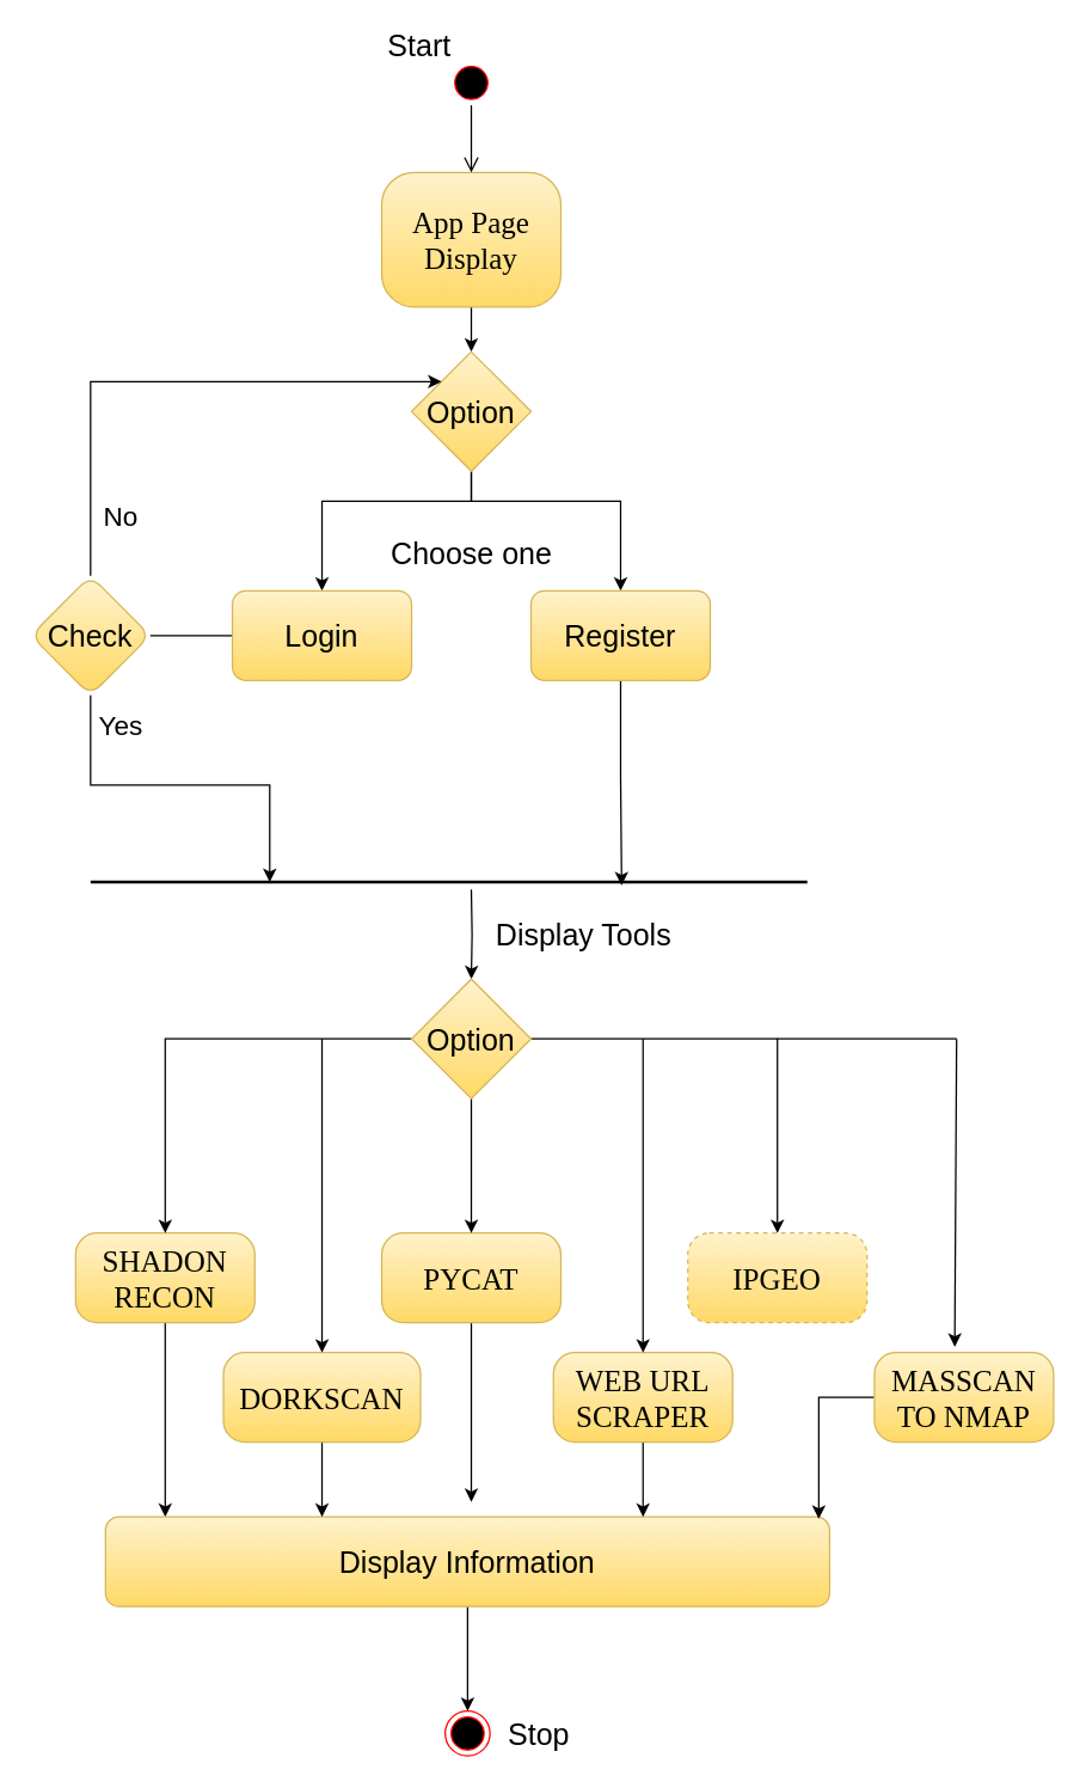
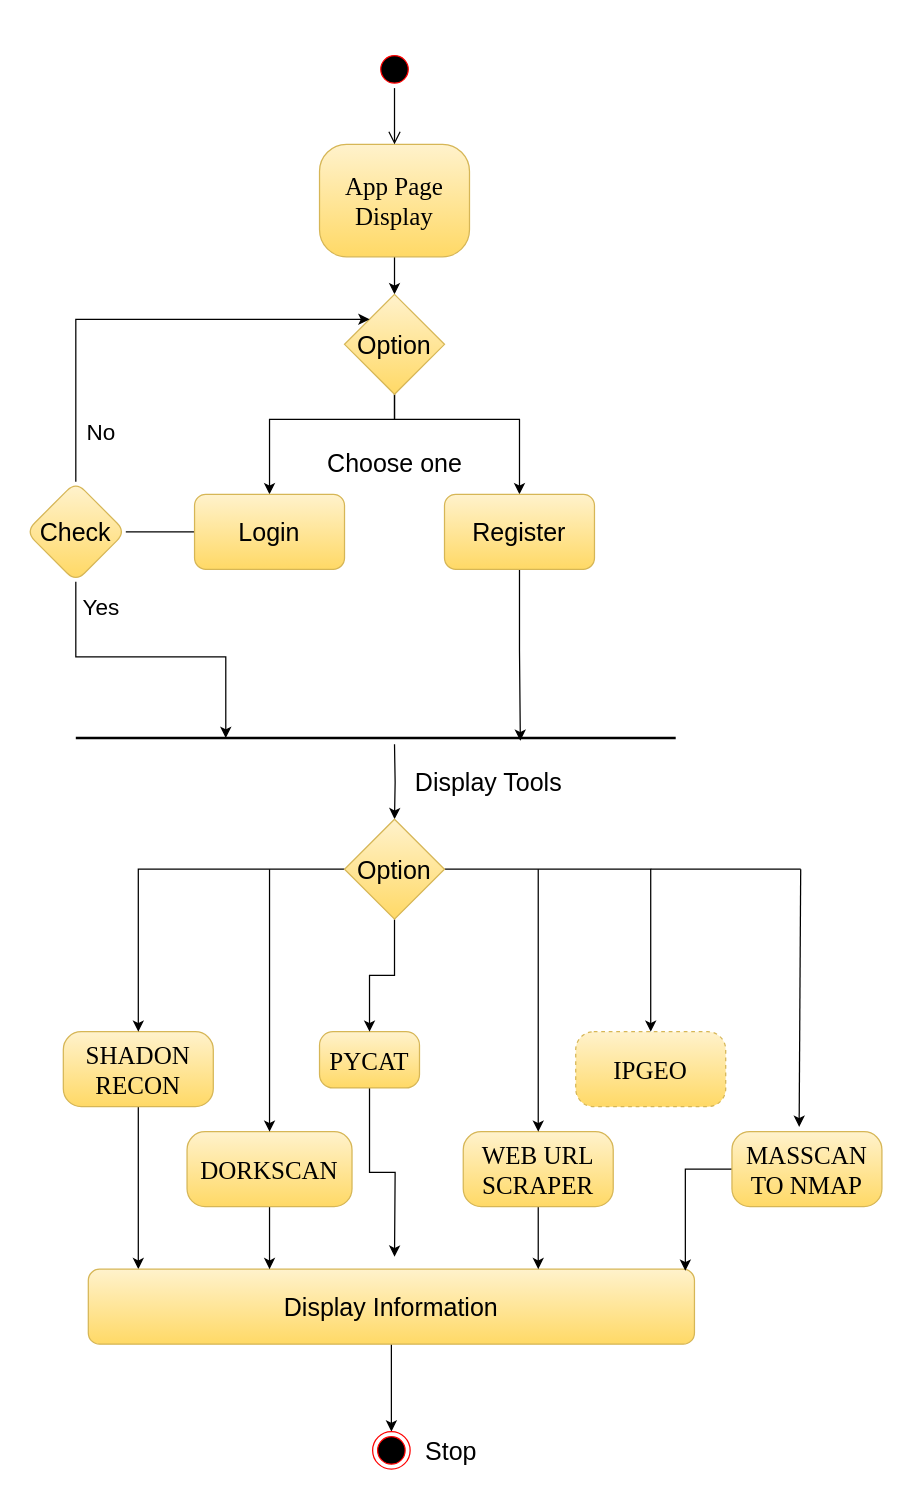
  <mxCell id="0" />
  <mxCell id="1" parent="0" />
  <mxCell id="2" value="" style="ellipse;html=1;shape=startState;fillColor=#000000;strokeColor=#ff0000;rounded=1;shadow=0;comic=0;labelBackgroundColor=none;fontFamily=Verdana;fontSize=12;fontColor=#000000;align=center;direction=south;strokeWidth=1;perimeterSpacing=0;" vertex="1" parent="1"><mxGeometry x="300" y="40" width="30" height="30" as="geometry" /></mxCell>
  <mxCell id="3" style="edgeStyle=orthogonalEdgeStyle;rounded=0;orthogonalLoop=1;jettySize=auto;html=1;fontSize=20;" edge="1" parent="1" source="4"><mxGeometry relative="1" as="geometry"><mxPoint x="110" y="1015" as="targetPoint" /></mxGeometry></mxCell>
  <mxCell id="4" value="&lt;span style=&quot;font-size: 20px;&quot;&gt;SHADON RECON&lt;/span&gt;" style="rounded=1;whiteSpace=wrap;html=1;arcSize=24;fillColor=#fff2cc;strokeColor=#d6b656;shadow=0;comic=0;labelBackgroundColor=none;fontFamily=Verdana;fontSize=12;align=center;gradientColor=#ffd966;" vertex="1" parent="1"><mxGeometry x="50" y="825" width="120" height="60" as="geometry" /></mxCell>
  <mxCell id="5" value="" style="edgeStyle=orthogonalEdgeStyle;rounded=0;orthogonalLoop=1;jettySize=auto;html=1;fontSize=20;" edge="1" parent="1" source="6" target="14"><mxGeometry relative="1" as="geometry"><Array as="points"><mxPoint x="315" y="205" /><mxPoint x="315" y="205" /></Array></mxGeometry></mxCell>
  <mxCell id="6" value="&lt;font style=&quot;font-size: 20px&quot;&gt;App Page Display&lt;/font&gt;" style="rounded=1;whiteSpace=wrap;html=1;arcSize=24;fillColor=#fff2cc;strokeColor=#d6b656;shadow=0;comic=0;labelBackgroundColor=none;fontFamily=Verdana;fontSize=12;align=center;gradientColor=#ffd966;" vertex="1" parent="1"><mxGeometry x="255" y="115" width="120" height="90" as="geometry" /></mxCell>
  <mxCell id="7" value="" style="edgeStyle=orthogonalEdgeStyle;rounded=0;orthogonalLoop=1;jettySize=auto;html=1;fontSize=20;" edge="1" parent="1" target="24"><mxGeometry relative="1" as="geometry"><mxPoint x="315" y="595" as="sourcePoint" /></mxGeometry></mxCell>
  <mxCell id="8" value="&lt;font style=&quot;font-size: 20px&quot;&gt;IPGEO&lt;/font&gt;" style="rounded=1;whiteSpace=wrap;html=1;arcSize=24;fillColor=#fff2cc;strokeColor=#d6b656;shadow=0;comic=0;labelBackgroundColor=none;fontFamily=Verdana;fontSize=12;align=center;gradientColor=#ffd966;dashed=1;" vertex="1" parent="1"><mxGeometry x="460" y="825" width="120" height="60" as="geometry" /></mxCell>
  <mxCell id="9" style="edgeStyle=orthogonalEdgeStyle;rounded=0;orthogonalLoop=1;jettySize=auto;html=1;fontSize=18;" edge="1" parent="1" source="10"><mxGeometry relative="1" as="geometry"><mxPoint x="315" y="1005" as="targetPoint" /></mxGeometry></mxCell>
- <mxCell id="10" value="&lt;font style=&quot;font-size: 20px&quot;&gt;PYCAT&lt;/font&gt;" style="rounded=1;whiteSpace=wrap;html=1;arcSize=24;fillColor=#fff2cc;strokeColor=#d6b656;shadow=0;comic=0;labelBackgroundColor=none;fontFamily=Verdana;fontSize=12;align=center;gradientColor=#ffd966;" vertex="1" parent="1"><mxGeometry x="255" y="825" width="120" height="60" as="geometry" /></mxCell>
+ <mxCell id="10" value="&lt;font style=&quot;font-size: 20px&quot;&gt;PYCAT&lt;/font&gt;" style="rounded=1;whiteSpace=wrap;html=1;arcSize=24;fillColor=#fff2cc;strokeColor=#d6b656;shadow=0;comic=0;labelBackgroundColor=none;fontFamily=Verdana;fontSize=12;align=center;gradientColor=#ffd966;" vertex="1" parent="1"><mxGeometry x="255" y="825" width="80" height="45" as="geometry" /></mxCell>
  <mxCell id="11" style="edgeStyle=orthogonalEdgeStyle;html=1;labelBackgroundColor=none;endArrow=open;endSize=8;strokeColor=#000000;fontFamily=Verdana;fontSize=12;align=left;" edge="1" parent="1" source="2" target="6"><mxGeometry relative="1" as="geometry" /></mxCell>
  <mxCell id="12" style="edgeStyle=orthogonalEdgeStyle;rounded=0;orthogonalLoop=1;jettySize=auto;html=1;entryX=0.5;entryY=0;entryDx=0;entryDy=0;fontSize=20;" edge="1" parent="1" source="14" target="19"><mxGeometry relative="1" as="geometry"><Array as="points"><mxPoint x="315" y="335" /><mxPoint x="215" y="335" /></Array></mxGeometry></mxCell>
  <mxCell id="13" style="edgeStyle=orthogonalEdgeStyle;rounded=0;orthogonalLoop=1;jettySize=auto;html=1;entryX=0.5;entryY=0;entryDx=0;entryDy=0;fontSize=20;" edge="1" parent="1" source="14" target="17"><mxGeometry relative="1" as="geometry"><Array as="points"><mxPoint x="315" y="335" /><mxPoint x="415" y="335" /></Array></mxGeometry></mxCell>
  <mxCell id="14" value="&lt;font style=&quot;font-size: 20px&quot;&gt;Option&lt;/font&gt;" style="rhombus;whiteSpace=wrap;html=1;fillColor=#fff2cc;strokeColor=#d6b656;gradientColor=#ffd966;" vertex="1" parent="1"><mxGeometry x="275" y="235" width="80" height="80" as="geometry" /></mxCell>
- <mxCell id="15" value="&lt;font style=&quot;font-size: 20px&quot;&gt;Start&lt;/font&gt;" style="text;html=1;align=center;verticalAlign=middle;resizable=0;points=[];autosize=1;strokeColor=none;fillColor=none;" vertex="1" parent="1"><mxGeometry x="250" y="20" width="60" height="20" as="geometry" /></mxCell>
  <mxCell id="16" style="edgeStyle=orthogonalEdgeStyle;rounded=0;orthogonalLoop=1;jettySize=auto;html=1;exitX=0.5;exitY=1;exitDx=0;exitDy=0;entryX=0.741;entryY=0.723;entryDx=0;entryDy=0;entryPerimeter=0;fontSize=18;" edge="1" parent="1" source="17" target="34"><mxGeometry relative="1" as="geometry" /></mxCell>
  <mxCell id="17" value="Register" style="rounded=1;whiteSpace=wrap;html=1;fontSize=20;fillColor=#fff2cc;gradientColor=#ffd966;strokeColor=#d6b656;" vertex="1" parent="1"><mxGeometry x="355" y="395" width="120" height="60" as="geometry" /></mxCell>
  <mxCell id="18" value="" style="edgeStyle=orthogonalEdgeStyle;rounded=0;orthogonalLoop=1;jettySize=auto;html=1;endArrow=none;" edge="1" parent="1" source="19" target="31"><mxGeometry relative="1" as="geometry" /></mxCell>
  <mxCell id="19" value="Login" style="rounded=1;whiteSpace=wrap;html=1;fontSize=20;fillColor=#fff2cc;gradientColor=#ffd966;strokeColor=#d6b656;" vertex="1" parent="1"><mxGeometry x="155" y="395" width="120" height="60" as="geometry" /></mxCell>
  <mxCell id="20" value="Choose one" style="text;html=1;align=center;verticalAlign=middle;resizable=0;points=[];autosize=1;strokeColor=none;fillColor=none;fontSize=20;" vertex="1" parent="1"><mxGeometry x="255" y="355" width="120" height="30" as="geometry" /></mxCell>
  <mxCell id="21" value="" style="edgeStyle=orthogonalEdgeStyle;rounded=0;orthogonalLoop=1;jettySize=auto;html=1;fontSize=20;" edge="1" parent="1" source="24" target="10"><mxGeometry relative="1" as="geometry" /></mxCell>
  <mxCell id="22" style="edgeStyle=orthogonalEdgeStyle;rounded=0;orthogonalLoop=1;jettySize=auto;html=1;entryX=0.5;entryY=0;entryDx=0;entryDy=0;fontSize=20;" edge="1" parent="1" source="24" target="8"><mxGeometry relative="1" as="geometry"><Array as="points"><mxPoint x="520" y="695" /></Array></mxGeometry></mxCell>
  <mxCell id="23" style="edgeStyle=orthogonalEdgeStyle;rounded=0;orthogonalLoop=1;jettySize=auto;html=1;entryX=0.5;entryY=0;entryDx=0;entryDy=0;fontSize=20;" edge="1" parent="1" source="24" target="4"><mxGeometry relative="1" as="geometry" /></mxCell>
  <mxCell id="24" value="&lt;font style=&quot;font-size: 20px&quot;&gt;Option&lt;/font&gt;" style="rhombus;whiteSpace=wrap;html=1;fillColor=#fff2cc;strokeColor=#d6b656;gradientColor=#ffd966;" vertex="1" parent="1"><mxGeometry x="275" y="655" width="80" height="80" as="geometry" /></mxCell>
  <mxCell id="25" value="Display Tools" style="text;html=1;align=center;verticalAlign=middle;resizable=0;points=[];autosize=1;strokeColor=none;fillColor=none;fontSize=20;" vertex="1" parent="1"><mxGeometry x="320" y="605" width="140" height="40" as="geometry" /></mxCell>
  <mxCell id="26" style="edgeStyle=orthogonalEdgeStyle;rounded=0;orthogonalLoop=1;jettySize=auto;html=1;fontSize=18;" edge="1" parent="1" source="27" target="45"><mxGeometry relative="1" as="geometry" /></mxCell>
  <mxCell id="27" value="Display Information" style="rounded=1;whiteSpace=wrap;html=1;fontSize=20;strokeWidth=1;fillColor=#fff2cc;gradientColor=#ffd966;strokeColor=#d6b656;" vertex="1" parent="1"><mxGeometry x="70" y="1015" width="485" height="60" as="geometry" /></mxCell>
  <mxCell id="28" value="Stop" style="text;html=1;align=center;verticalAlign=middle;resizable=0;points=[];autosize=1;strokeColor=none;fillColor=none;fontSize=20;" vertex="1" parent="1"><mxGeometry x="330" y="1145" width="60" height="30" as="geometry" /></mxCell>
  <mxCell id="29" style="edgeStyle=orthogonalEdgeStyle;rounded=0;orthogonalLoop=1;jettySize=auto;html=1;entryX=0;entryY=0;entryDx=0;entryDy=0;" edge="1" parent="1" source="31" target="14"><mxGeometry relative="1" as="geometry"><mxPoint x="60" y="275" as="targetPoint" /><Array as="points"><mxPoint x="60" y="255" /></Array></mxGeometry></mxCell>
  <mxCell id="30" style="edgeStyle=orthogonalEdgeStyle;rounded=0;orthogonalLoop=1;jettySize=auto;html=1;entryX=0.25;entryY=0.5;entryDx=0;entryDy=0;entryPerimeter=0;fontSize=18;" edge="1" parent="1" source="31" target="34"><mxGeometry relative="1" as="geometry" /></mxCell>
  <mxCell id="31" value="Check" style="rhombus;whiteSpace=wrap;html=1;fontSize=20;fillColor=#fff2cc;strokeColor=#d6b656;rounded=1;gradientColor=#ffd966;" vertex="1" parent="1"><mxGeometry x="20" y="385" width="80" height="80" as="geometry" /></mxCell>
  <mxCell id="32" value="&lt;font style=&quot;font-size: 18px;&quot;&gt;Yes&lt;/font&gt;" style="text;html=1;align=center;verticalAlign=middle;resizable=0;points=[];autosize=1;strokeColor=none;fillColor=none;fontSize=20;" vertex="1" parent="1"><mxGeometry x="55" y="465" width="50" height="40" as="geometry" /></mxCell>
  <mxCell id="33" value="&lt;font style=&quot;font-size: 18px;&quot;&gt;No&lt;/font&gt;" style="text;html=1;align=center;verticalAlign=middle;resizable=0;points=[];autosize=1;strokeColor=none;fillColor=none;fontSize=20;" vertex="1" parent="1"><mxGeometry x="55" y="325" width="50" height="40" as="geometry" /></mxCell>
  <mxCell id="34" value="" style="line;strokeWidth=2;html=1;fontSize=18;" vertex="1" parent="1"><mxGeometry x="60" y="585" width="480" height="10" as="geometry" /></mxCell>
  <mxCell id="35" style="edgeStyle=orthogonalEdgeStyle;rounded=0;orthogonalLoop=1;jettySize=auto;html=1;fontSize=18;" edge="1" parent="1" source="36"><mxGeometry relative="1" as="geometry"><mxPoint x="430" y="1015" as="targetPoint" /></mxGeometry></mxCell>
  <mxCell id="36" value="&lt;font style=&quot;font-size: 20px&quot;&gt;WEB URL SCRAPER&lt;/font&gt;" style="rounded=1;whiteSpace=wrap;html=1;arcSize=24;fillColor=#fff2cc;strokeColor=#d6b656;shadow=0;comic=0;labelBackgroundColor=none;fontFamily=Verdana;fontSize=12;align=center;gradientColor=#ffd966;" vertex="1" parent="1"><mxGeometry x="370" y="905" width="120" height="60" as="geometry" /></mxCell>
  <mxCell id="37" style="edgeStyle=orthogonalEdgeStyle;rounded=0;orthogonalLoop=1;jettySize=auto;html=1;fontSize=18;" edge="1" parent="1" source="38"><mxGeometry relative="1" as="geometry"><mxPoint x="215" y="1015" as="targetPoint" /></mxGeometry></mxCell>
  <mxCell id="38" value="&lt;font style=&quot;font-size: 20px&quot;&gt;DORKSCAN&lt;/font&gt;" style="rounded=1;whiteSpace=wrap;html=1;arcSize=24;fillColor=#fff2cc;strokeColor=#d6b656;shadow=0;comic=0;labelBackgroundColor=none;fontFamily=Verdana;fontSize=12;align=center;gradientColor=#ffd966;" vertex="1" parent="1"><mxGeometry x="149" y="905" width="132" height="60" as="geometry" /></mxCell>
  <mxCell id="39" value="" style="endArrow=classic;html=1;rounded=0;fontSize=18;entryX=0.5;entryY=0;entryDx=0;entryDy=0;" edge="1" parent="1" target="38"><mxGeometry width="50" height="50" relative="1" as="geometry"><mxPoint x="215" y="695" as="sourcePoint" /><mxPoint x="340" y="755" as="targetPoint" /></mxGeometry></mxCell>
  <mxCell id="40" value="" style="endArrow=classic;html=1;rounded=0;fontSize=18;entryX=0.5;entryY=0;entryDx=0;entryDy=0;" edge="1" parent="1"><mxGeometry width="50" height="50" relative="1" as="geometry"><mxPoint x="430" y="695" as="sourcePoint" /><mxPoint x="430" y="905" as="targetPoint" /></mxGeometry></mxCell>
  <mxCell id="41" style="edgeStyle=orthogonalEdgeStyle;rounded=0;orthogonalLoop=1;jettySize=auto;html=1;entryX=0.985;entryY=0.022;entryDx=0;entryDy=0;entryPerimeter=0;fontSize=18;" edge="1" parent="1" source="42" target="27"><mxGeometry relative="1" as="geometry" /></mxCell>
  <mxCell id="42" value="&lt;font style=&quot;font-size: 20px&quot;&gt;MASSCAN TO NMAP&lt;/font&gt;" style="rounded=1;whiteSpace=wrap;html=1;arcSize=24;fillColor=#fff2cc;strokeColor=#d6b656;shadow=0;comic=0;labelBackgroundColor=none;fontFamily=Verdana;fontSize=12;align=center;gradientColor=#ffd966;" vertex="1" parent="1"><mxGeometry x="585" y="905" width="120" height="60" as="geometry" /></mxCell>
  <mxCell id="43" value="" style="endArrow=none;html=1;rounded=0;fontSize=18;" edge="1" parent="1"><mxGeometry width="50" height="50" relative="1" as="geometry"><mxPoint x="520" y="695" as="sourcePoint" /><mxPoint x="640" y="695" as="targetPoint" /></mxGeometry></mxCell>
  <mxCell id="44" value="" style="endArrow=classic;html=1;rounded=0;fontSize=18;entryX=0.448;entryY=-0.064;entryDx=0;entryDy=0;entryPerimeter=0;" edge="1" parent="1" target="42"><mxGeometry width="50" height="50" relative="1" as="geometry"><mxPoint x="640" y="695" as="sourcePoint" /><mxPoint x="600" y="735" as="targetPoint" /></mxGeometry></mxCell>
  <mxCell id="45" value="" style="ellipse;html=1;shape=endState;fillColor=#000000;strokeColor=#ff0000;" vertex="1" parent="1"><mxGeometry x="297.5" y="1145" width="30" height="30" as="geometry" /></mxCell>
